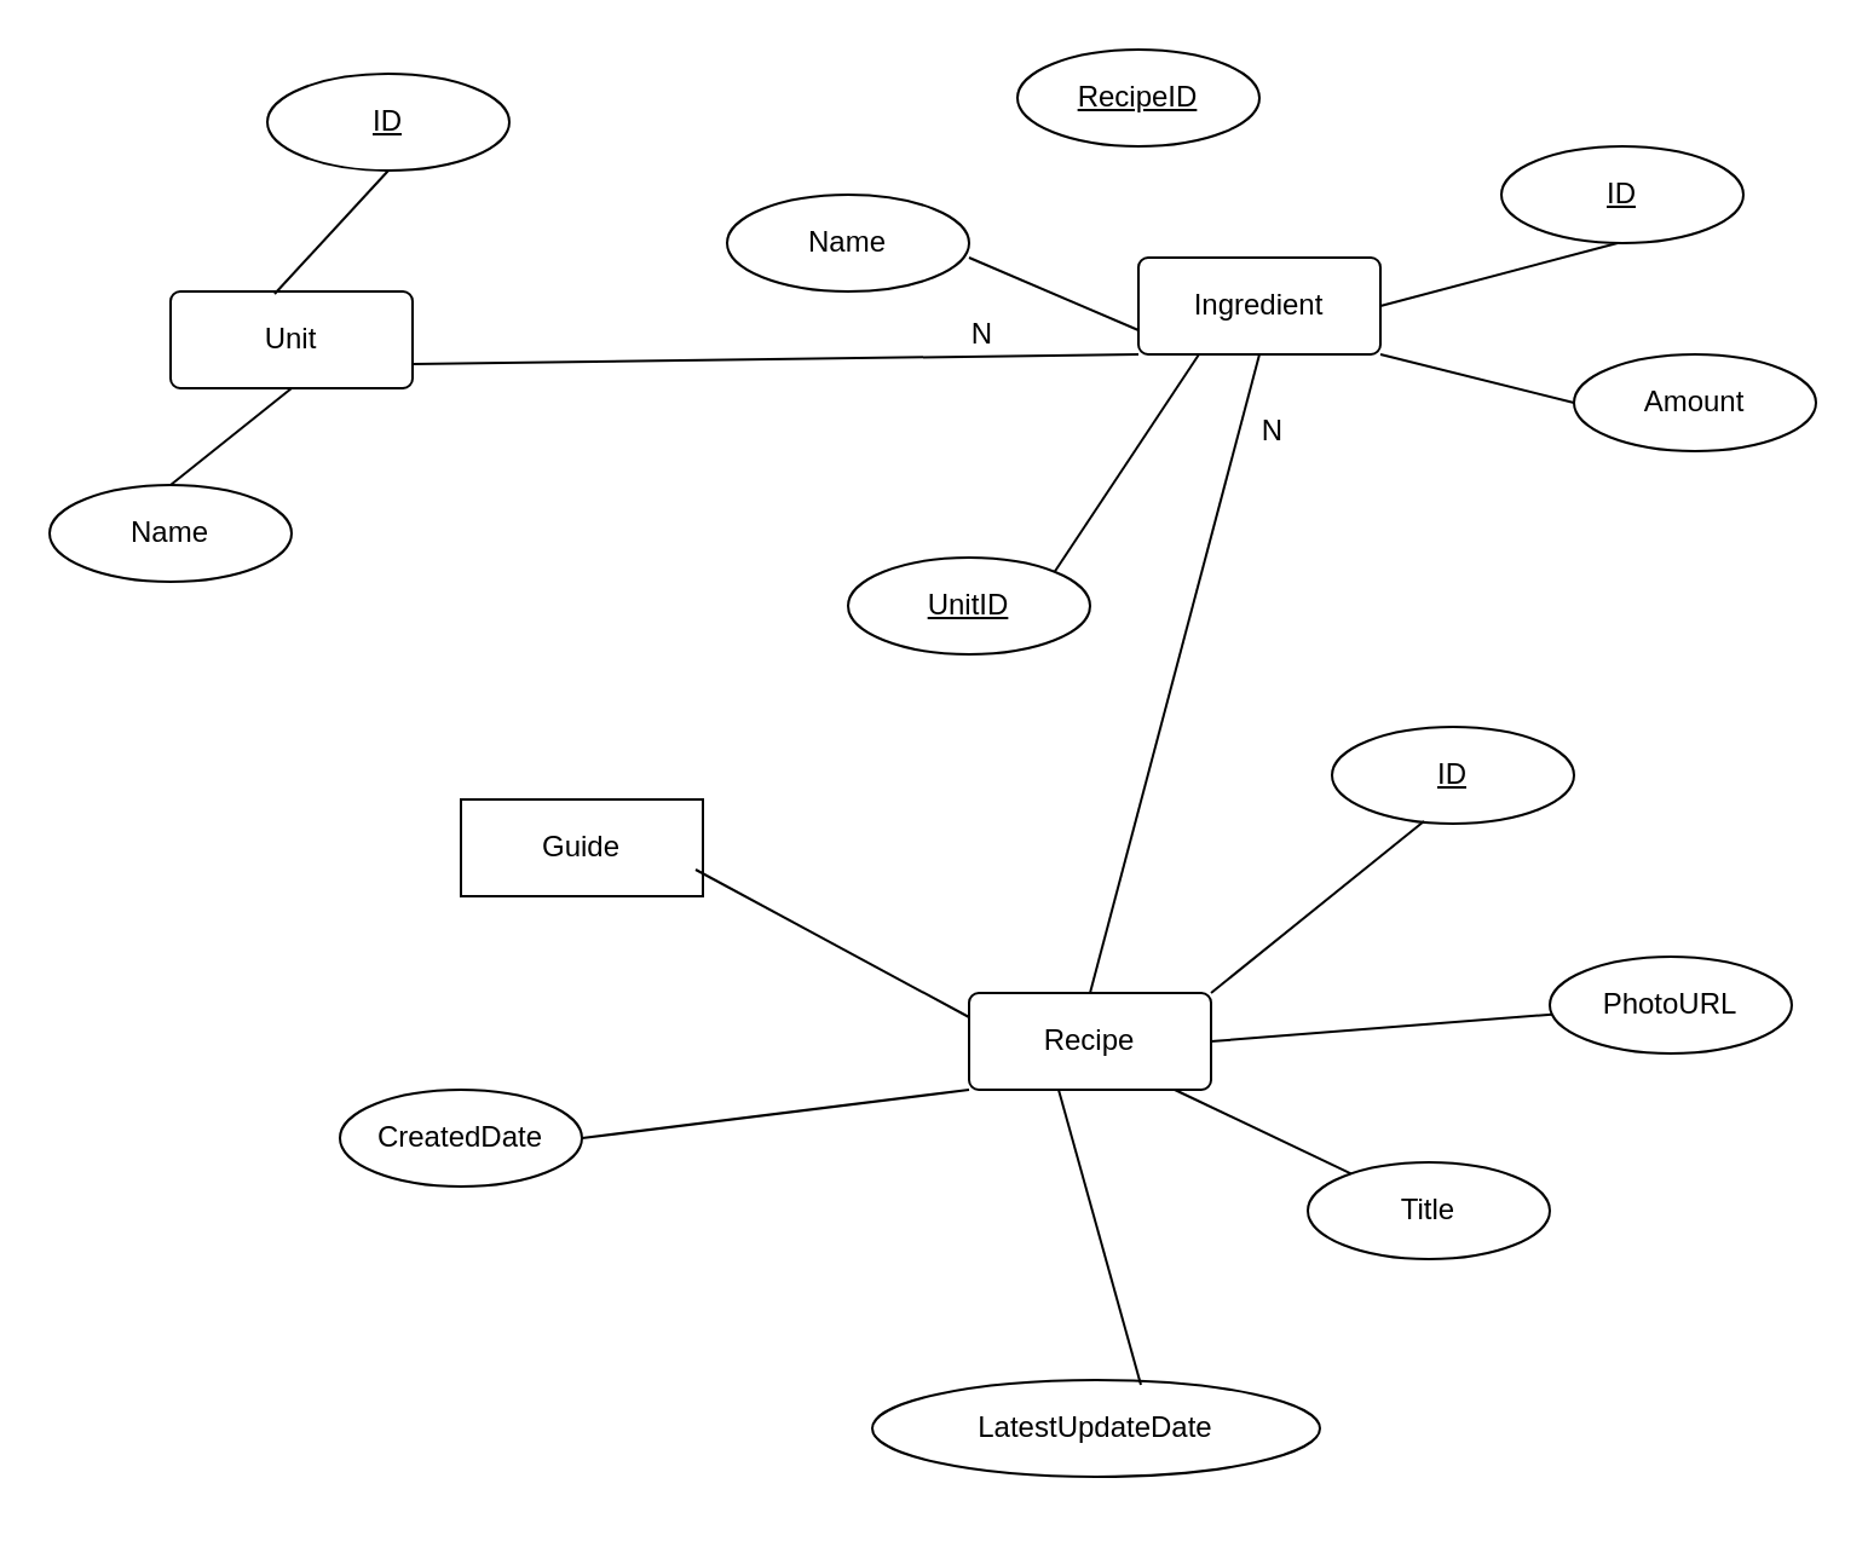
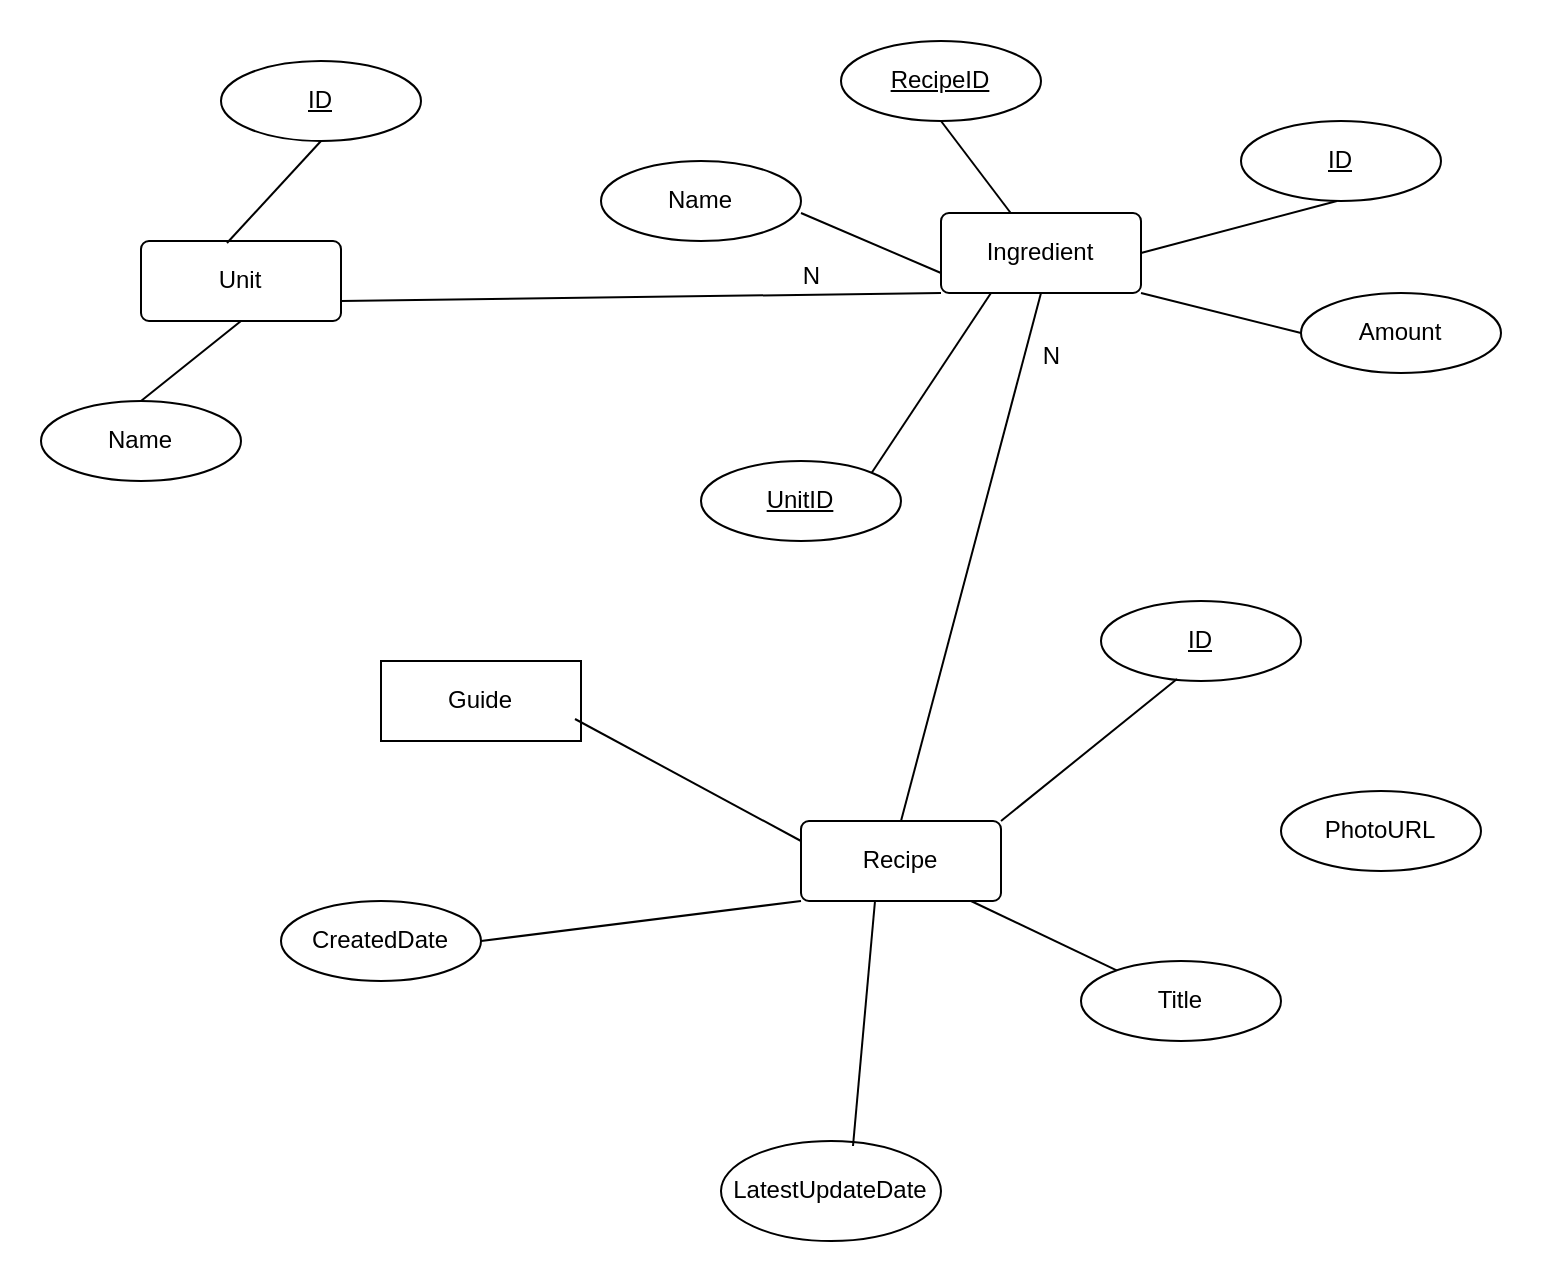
  <mxCell id="0" />
  <mxCell id="1" parent="0" />
  <mxCell id="2" value="Recipe" style="rounded=1;arcSize=10;whiteSpace=wrap;html=1;align=center;" vertex="1" parent="1"><mxGeometry x="400" y="410" width="100" height="40" as="geometry" /></mxCell>
  <mxCell id="3" value="ID" style="ellipse;whiteSpace=wrap;html=1;align=center;fontStyle=4;" vertex="1" parent="1"><mxGeometry x="550" y="300" width="100" height="40" as="geometry" /></mxCell>
  <mxCell id="4" value="&lt;div&gt;PhotoURL&lt;/div&gt;" style="ellipse;whiteSpace=wrap;html=1;align=center;" vertex="1" parent="1"><mxGeometry x="640" y="395" width="100" height="40" as="geometry" /></mxCell>
- <mxCell id="5" value="&lt;div&gt;LatestUpdateDate&lt;/div&gt;" style="ellipse;whiteSpace=wrap;html=1;align=center;" vertex="1" parent="1"><mxGeometry x="360" y="570" width="185" height="40" as="geometry" /></mxCell>
+ <mxCell id="5" value="&lt;div&gt;LatestUpdateDate&lt;/div&gt;" style="ellipse;whiteSpace=wrap;html=1;align=center;" vertex="1" parent="1"><mxGeometry x="360" y="570" width="110" height="50" as="geometry" /></mxCell>
  <mxCell id="6" value="CreatedDate" style="ellipse;whiteSpace=wrap;html=1;align=center;" vertex="1" parent="1"><mxGeometry x="140" y="450" width="100" height="40" as="geometry" /></mxCell>
  <mxCell id="7" value="Guide" style="whiteSpace=wrap;html=1;align=center;rounded=0;" vertex="1" parent="1"><mxGeometry x="190" y="330" width="100" height="40" as="geometry" /></mxCell>
  <mxCell id="8" value="Title" style="ellipse;whiteSpace=wrap;html=1;align=center;" vertex="1" parent="1"><mxGeometry x="540" y="480" width="100" height="40" as="geometry" /></mxCell>
  <mxCell id="9" value="" style="endArrow=none;html=1;rounded=0;entryX=0;entryY=0.25;entryDx=0;entryDy=0;exitX=0.97;exitY=0.725;exitDx=0;exitDy=0;exitPerimeter=0;" edge="1" parent="1" source="7" target="2"><mxGeometry relative="1" as="geometry"><mxPoint x="355" y="500" as="sourcePoint" /><mxPoint x="350" y="380" as="targetPoint" /></mxGeometry></mxCell>
  <mxCell id="10" value="" style="endArrow=none;html=1;rounded=0;exitX=1;exitY=0.5;exitDx=0;exitDy=0;entryX=0;entryY=1;entryDx=0;entryDy=0;" edge="1" parent="1" source="6" target="2"><mxGeometry relative="1" as="geometry"><mxPoint x="297" y="459" as="sourcePoint" /><mxPoint x="410" y="480" as="targetPoint" /><Array as="points" /></mxGeometry></mxCell>
  <mxCell id="11" value="" style="endArrow=none;html=1;rounded=0;entryX=0.6;entryY=0.05;entryDx=0;entryDy=0;exitX=0.97;exitY=0.725;exitDx=0;exitDy=0;exitPerimeter=0;entryPerimeter=0;" edge="1" parent="1" target="5"><mxGeometry relative="1" as="geometry"><mxPoint x="437" y="450" as="sourcePoint" /><mxPoint x="550" y="511" as="targetPoint" /></mxGeometry></mxCell>
  <mxCell id="12" value="" style="endArrow=none;html=1;rounded=0;" edge="1" parent="1" target="8"><mxGeometry relative="1" as="geometry"><mxPoint x="485" y="450" as="sourcePoint" /><mxPoint x="763" y="500.5" as="targetPoint" /></mxGeometry></mxCell>
  <mxCell id="13" value="" style="endArrow=none;html=1;rounded=0;entryX=1;entryY=0;entryDx=0;entryDy=0;exitX=0.38;exitY=0.975;exitDx=0;exitDy=0;exitPerimeter=0;" edge="1" parent="1" source="3" target="2"><mxGeometry relative="1" as="geometry"><mxPoint x="490" y="340" as="sourcePoint" /><mxPoint x="603" y="401" as="targetPoint" /></mxGeometry></mxCell>
- <mxCell id="14" value="" style="endArrow=none;html=1;rounded=0;entryX=1;entryY=0.5;entryDx=0;entryDy=0;" edge="1" parent="1" source="4" target="2"><mxGeometry relative="1" as="geometry"><mxPoint x="598" y="349" as="sourcePoint" /><mxPoint x="510" y="420" as="targetPoint" /></mxGeometry></mxCell>
  <mxCell id="15" value="Ingredient" style="rounded=1;arcSize=10;whiteSpace=wrap;html=1;align=center;" vertex="1" parent="1"><mxGeometry x="470" y="106" width="100" height="40" as="geometry" /></mxCell>
  <mxCell id="16" value="RecipeID" style="ellipse;whiteSpace=wrap;html=1;align=center;fontStyle=4;" vertex="1" parent="1"><mxGeometry x="420" y="20" width="100" height="40" as="geometry" /></mxCell>
  <mxCell id="17" value="ID" style="ellipse;whiteSpace=wrap;html=1;align=center;fontStyle=4;" vertex="1" parent="1"><mxGeometry x="620" y="60" width="100" height="40" as="geometry" /></mxCell>
  <mxCell id="18" value="" style="endArrow=none;html=1;rounded=0;entryX=1;entryY=0.5;entryDx=0;entryDy=0;exitX=0.38;exitY=0.975;exitDx=0;exitDy=0;exitPerimeter=0;" edge="1" parent="1" target="15"><mxGeometry relative="1" as="geometry"><mxPoint x="668" y="100" as="sourcePoint" /><mxPoint x="580" y="171" as="targetPoint" /></mxGeometry></mxCell>
+ <mxCell id="19" value="" style="endArrow=none;html=1;rounded=0;exitX=0.5;exitY=1;exitDx=0;exitDy=0;" edge="1" parent="1" source="16" target="15"><mxGeometry relative="1" as="geometry"><mxPoint x="448" y="80" as="sourcePoint" /><mxPoint x="360" y="151" as="targetPoint" /></mxGeometry></mxCell>
  <mxCell id="20" value="" style="endArrow=none;html=1;rounded=0;exitX=0.5;exitY=0;exitDx=0;exitDy=0;entryX=0.5;entryY=1;entryDx=0;entryDy=0;" edge="1" parent="1" source="2" target="15"><mxGeometry relative="1" as="geometry"><mxPoint x="400" y="400" as="sourcePoint" /><mxPoint x="510" y="150" as="targetPoint" /></mxGeometry></mxCell>
  <mxCell id="21" value="N" style="resizable=0;html=1;align=right;verticalAlign=bottom;" connectable="0" vertex="1" parent="20"><mxGeometry x="1" relative="1" as="geometry"><mxPoint x="10.03" y="39.88" as="offset" /></mxGeometry></mxCell>
  <mxCell id="22" value="Name" style="ellipse;whiteSpace=wrap;html=1;align=center;" vertex="1" parent="1"><mxGeometry x="300" y="80" width="100" height="40" as="geometry" /></mxCell>
  <mxCell id="23" value="" style="endArrow=none;html=1;rounded=0;exitX=0.5;exitY=1;exitDx=0;exitDy=0;entryX=0;entryY=0.75;entryDx=0;entryDy=0;" edge="1" parent="1" target="15"><mxGeometry relative="1" as="geometry"><mxPoint x="400" y="106" as="sourcePoint" /><mxPoint x="434.848" y="152" as="targetPoint" /></mxGeometry></mxCell>
  <mxCell id="24" value="&lt;div&gt;Amount&lt;/div&gt;" style="ellipse;whiteSpace=wrap;html=1;align=center;" vertex="1" parent="1"><mxGeometry x="650" y="146" width="100" height="40" as="geometry" /></mxCell>
  <mxCell id="25" value="" style="endArrow=none;html=1;rounded=0;entryX=1;entryY=1;entryDx=0;entryDy=0;exitX=0;exitY=0.5;exitDx=0;exitDy=0;" edge="1" parent="1" source="24" target="15"><mxGeometry relative="1" as="geometry"><mxPoint x="640" y="180" as="sourcePoint" /><mxPoint x="552" y="251" as="targetPoint" /></mxGeometry></mxCell>
  <mxCell id="26" value="Unit" style="rounded=1;arcSize=10;whiteSpace=wrap;html=1;align=center;" vertex="1" parent="1"><mxGeometry x="70" y="120" width="100" height="40" as="geometry" /></mxCell>
  <mxCell id="27" value="UnitID" style="ellipse;whiteSpace=wrap;html=1;align=center;fontStyle=4;" vertex="1" parent="1"><mxGeometry x="350" y="230" width="100" height="40" as="geometry" /></mxCell>
  <mxCell id="28" value="" style="endArrow=none;html=1;rounded=0;exitX=1;exitY=0;exitDx=0;exitDy=0;entryX=0.25;entryY=1;entryDx=0;entryDy=0;" edge="1" parent="1" source="27" target="15"><mxGeometry relative="1" as="geometry"><mxPoint x="410" y="116" as="sourcePoint" /><mxPoint x="480" y="146" as="targetPoint" /></mxGeometry></mxCell>
  <mxCell id="29" value="ID" style="ellipse;whiteSpace=wrap;html=1;align=center;fontStyle=4;" vertex="1" parent="1"><mxGeometry x="110" y="30" width="100" height="40" as="geometry" /></mxCell>
  <mxCell id="30" value="Name" style="ellipse;whiteSpace=wrap;html=1;align=center;" vertex="1" parent="1"><mxGeometry x="20" y="200" width="100" height="40" as="geometry" /></mxCell>
  <mxCell id="31" value="" style="endArrow=none;html=1;rounded=0;exitX=0.5;exitY=0;exitDx=0;exitDy=0;entryX=0.5;entryY=1;entryDx=0;entryDy=0;" edge="1" parent="1" source="30" target="26"><mxGeometry relative="1" as="geometry"><mxPoint x="109.995" y="289.858" as="sourcePoint" /><mxPoint x="169.64" y="200" as="targetPoint" /></mxGeometry></mxCell>
  <mxCell id="32" value="" style="endArrow=none;html=1;rounded=0;exitX=0.43;exitY=0.025;exitDx=0;exitDy=0;entryX=0.5;entryY=1;entryDx=0;entryDy=0;exitPerimeter=0;" edge="1" parent="1" source="26"><mxGeometry relative="1" as="geometry"><mxPoint x="110" y="110" as="sourcePoint" /><mxPoint x="160" y="70" as="targetPoint" /></mxGeometry></mxCell>
  <mxCell id="33" value="" style="endArrow=none;html=1;rounded=0;exitX=1;exitY=0.75;exitDx=0;exitDy=0;entryX=0;entryY=1;entryDx=0;entryDy=0;" edge="1" parent="1" source="26" target="15"><mxGeometry relative="1" as="geometry"><mxPoint x="190" y="300" as="sourcePoint" /><mxPoint x="260" y="36" as="targetPoint" /></mxGeometry></mxCell>
  <mxCell id="34" value="N" style="resizable=0;html=1;align=right;verticalAlign=bottom;" connectable="0" vertex="1" parent="33"><mxGeometry x="1" relative="1" as="geometry"><mxPoint x="-59.97" as="offset" /></mxGeometry></mxCell>
